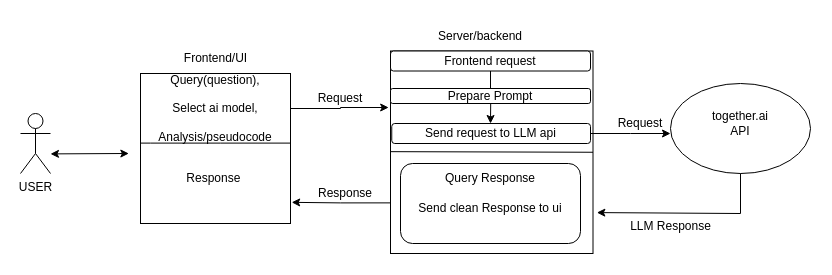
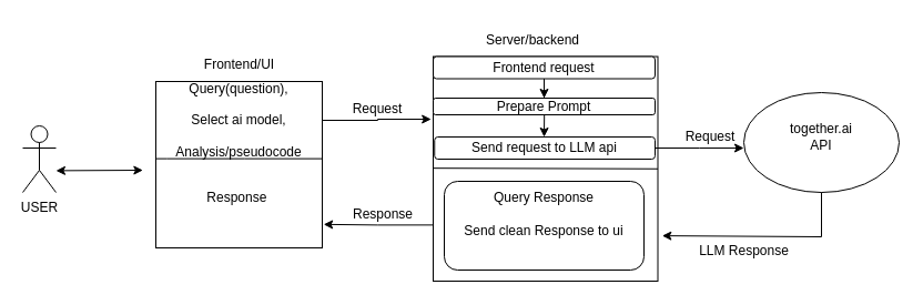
  <mxCell id="0" />
  <mxCell id="1" parent="0" />
  <mxCell id="2" value="USER" style="shape=umlActor;verticalLabelPosition=bottom;verticalAlign=top;html=1;outlineConnect=0;" parent="1" vertex="1"><mxGeometry y="113" width="30" height="60" as="geometry" x="20" /></mxCell>
  <mxCell id="3" value="" style="whiteSpace=wrap;html=1;aspect=fixed;" parent="1" vertex="1"><mxGeometry x="140" y="73" width="150" height="150" as="geometry" /></mxCell>
  <mxCell id="4" value="Frontend/UI" style="text;html=1;align=center;verticalAlign=middle;resizable=0;points=[];autosize=1;" parent="1" vertex="1"><mxGeometry x="170" y="43" width="90" height="30" as="geometry" /></mxCell>
  <mxCell id="5" value="Query(question),&lt;div&gt;&lt;br&gt;&lt;div&gt;Select ai model,&lt;/div&gt;&lt;div&gt;&lt;br&gt;&lt;/div&gt;&lt;div&gt;Analysis/pseudocode&lt;/div&gt;&lt;/div&gt;" style="text;html=1;align=center;verticalAlign=middle;whiteSpace=wrap;rounded=0;" parent="1" vertex="1"><mxGeometry x="140" y="93" width="150" height="30" as="geometry" /></mxCell>
  <mxCell id="6" value="" style="endArrow=none;html=1;rounded=0;" parent="1" edge="1"><mxGeometry width="50" height="50" relative="1" as="geometry"><mxPoint x="140" y="142.6" as="sourcePoint" /><mxPoint x="290" y="142.6" as="targetPoint" /><Array as="points"><mxPoint x="150" y="142.6" /><mxPoint x="220" y="142.6" /></Array></mxGeometry></mxCell>
  <mxCell id="7" value="Response&amp;nbsp;" style="text;html=1;align=center;verticalAlign=middle;whiteSpace=wrap;rounded=0;" parent="1" vertex="1"><mxGeometry x="140" y="163" width="150" height="30" as="geometry" /></mxCell>
  <mxCell id="8" value="" style="endArrow=classic;startArrow=classic;html=1;rounded=0;entryX=-0.011;entryY=0.664;entryDx=0;entryDy=0;entryPerimeter=0;" parent="1" edge="1"><mxGeometry width="50" height="50" relative="1" as="geometry"><mxPoint x="50" y="153.4" as="sourcePoint" /><mxPoint x="128.35" y="153" as="targetPoint" /></mxGeometry></mxCell>
  <mxCell id="9" value="" style="whiteSpace=wrap;html=1;aspect=fixed;" parent="1" vertex="1"><mxGeometry x="390" y="50.5" width="202.5" height="202.5" as="geometry" /></mxCell>
  <mxCell id="10" value="Server/backend" style="text;html=1;align=center;verticalAlign=middle;whiteSpace=wrap;rounded=0;" vertex="1" parent="1"><mxGeometry x="450" y="20.5" width="60" height="30" as="geometry" /></mxCell>
  <mxCell id="11" style="edgeStyle=orthogonalEdgeStyle;rounded=0;orthogonalLoop=1;jettySize=auto;html=1;exitX=1;exitY=0.5;exitDx=0;exitDy=0;entryX=-0.009;entryY=0.279;entryDx=0;entryDy=0;entryPerimeter=0;" edge="1" parent="1" source="5" target="9"><mxGeometry relative="1" as="geometry" /></mxCell>
  <mxCell id="12" value="Request" style="text;html=1;align=center;verticalAlign=middle;whiteSpace=wrap;rounded=0;" vertex="1" parent="1"><mxGeometry x="310" y="83" width="60" height="30" as="geometry" /></mxCell>
- <mxCell id="13" style="edgeStyle=orthogonalEdgeStyle;rounded=0;orthogonalLoop=1;jettySize=auto;html=1;exitX=0.5;exitY=1;exitDx=0;exitDy=0;endArrow=none;" edge="1" parent="1" source="14" target="15"><mxGeometry relative="1" as="geometry" /></mxCell>
+ <mxCell id="13" style="edgeStyle=orthogonalEdgeStyle;rounded=0;orthogonalLoop=1;jettySize=auto;html=1;exitX=0.5;exitY=1;exitDx=0;exitDy=0;" edge="1" parent="1" source="14" target="15"><mxGeometry relative="1" as="geometry" /></mxCell>
  <mxCell id="14" value="Frontend request" style="rounded=1;whiteSpace=wrap;html=1;" vertex="1" parent="1"><mxGeometry x="390" y="50.5" width="200" height="20" as="geometry" /></mxCell>
  <mxCell id="15" value="Prepare Prompt" style="rounded=1;whiteSpace=wrap;html=1;" vertex="1" parent="1"><mxGeometry x="390" y="88" width="200" height="15" as="geometry" /></mxCell>
  <mxCell id="16" value="" style="edgeStyle=orthogonalEdgeStyle;rounded=0;orthogonalLoop=1;jettySize=auto;html=1;" edge="1" parent="1" source="17"><mxGeometry relative="1" as="geometry"><mxPoint x="670" y="133" as="targetPoint" /></mxGeometry></mxCell>
  <mxCell id="17" value="Send request to LLM api" style="rounded=1;whiteSpace=wrap;html=1;" vertex="1" parent="1"><mxGeometry x="391.25" y="123" width="198.75" height="20" as="geometry" /></mxCell>
  <mxCell id="18" value="" style="ellipse;whiteSpace=wrap;html=1;" vertex="1" parent="1"><mxGeometry x="670" y="83" width="140" height="90" as="geometry" /></mxCell>
  <mxCell id="19" value="together.ai API" style="text;html=1;align=center;verticalAlign=middle;whiteSpace=wrap;rounded=0;" vertex="1" parent="1"><mxGeometry x="710" y="108" width="60" height="30" as="geometry" /></mxCell>
  <mxCell id="20" value="Request" style="text;html=1;align=center;verticalAlign=middle;whiteSpace=wrap;rounded=0;" vertex="1" parent="1"><mxGeometry x="610" y="108" width="60" height="30" as="geometry" /></mxCell>
  <mxCell id="21" value="" style="endArrow=classic;html=1;rounded=0;exitX=0.5;exitY=1;exitDx=0;exitDy=0;entryX=1.019;entryY=0.798;entryDx=0;entryDy=0;entryPerimeter=0;" edge="1" parent="1" source="18" target="9"><mxGeometry width="50" height="50" relative="1" as="geometry"><mxPoint x="700" y="233" as="sourcePoint" /><mxPoint x="593" y="203" as="targetPoint" /><Array as="points"><mxPoint x="740" y="213" /></Array></mxGeometry></mxCell>
  <mxCell id="22" value="" style="endArrow=none;html=1;rounded=0;entryX=1;entryY=0.5;entryDx=0;entryDy=0;" edge="1" parent="1" target="9"><mxGeometry width="50" height="50" relative="1" as="geometry"><mxPoint x="390" y="151.16" as="sourcePoint" /><mxPoint x="570" y="151.16" as="targetPoint" /></mxGeometry></mxCell>
  <mxCell id="23" value="LLM Response" style="text;html=1;align=center;verticalAlign=middle;resizable=0;points=[];autosize=1;" vertex="1" parent="1"><mxGeometry x="620" y="211" width="100" height="30" as="geometry" /></mxCell>
  <mxCell id="24" value="" style="endArrow=classic;html=1;rounded=0;" edge="1" parent="1"><mxGeometry width="50" height="50" relative="1" as="geometry"><mxPoint x="490.2" y="103" as="sourcePoint" /><mxPoint x="490" y="123" as="targetPoint" /></mxGeometry></mxCell>
  <mxCell id="25" value="" style="rounded=1;whiteSpace=wrap;html=1;" vertex="1" parent="1"><mxGeometry x="400" y="163" width="180" height="80" as="geometry" /></mxCell>
  <mxCell id="26" value="Query Response" style="text;html=1;align=center;verticalAlign=middle;whiteSpace=wrap;rounded=0;" vertex="1" parent="1"><mxGeometry x="410" y="163" width="160" height="30" as="geometry" /></mxCell>
  <mxCell id="27" value="Send clean Response to ui" style="text;html=1;align=center;verticalAlign=middle;whiteSpace=wrap;rounded=0;" vertex="1" parent="1"><mxGeometry x="410" y="193" width="160" height="30" as="geometry" /></mxCell>
  <mxCell id="28" style="edgeStyle=orthogonalEdgeStyle;rounded=0;orthogonalLoop=1;jettySize=auto;html=1;exitX=0;exitY=0.75;exitDx=0;exitDy=0;entryX=1.008;entryY=0.859;entryDx=0;entryDy=0;entryPerimeter=0;" edge="1" parent="1" source="9" target="3"><mxGeometry relative="1" as="geometry" /></mxCell>
  <mxCell id="29" value="Response" style="text;html=1;align=center;verticalAlign=middle;whiteSpace=wrap;rounded=0;" vertex="1" parent="1"><mxGeometry x="320" y="183" width="50" height="20" as="geometry" /></mxCell>
